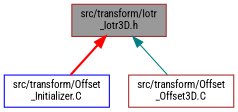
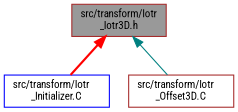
  digraph {
    fontname="Roboto Condensed"
    node [color=brown fillcolor=white fontname="Roboto Condensed" fontsize=10 shape=box style=filled]
    edge [dir=back fontname="Roboto Condensed" fontsize=10 labelfontname=Helvetica labelfontsize=10]
    n1 [fillcolor=grey60 fontcolor=black height=0.2 label="src/transform/Iotr\l_Iotr3D.h" width=0.4]
-   n2 [color=blue height=0.2 label="src/transform/Offset\l_Initializer.C" width=0.4]
-   n3 [height=0.2 label="src/transform/Offset\l_Offset3D.C" width=0.4]
+   n2 [color=blue height=0.2 label="src/transform/Iotr\l_Initializer.C" width=0.4]
+   n3 [height=0.2 label="src/transform/Iotr\l_Offset3D.C" width=0.4]
    n1 -> n2 [color=red style=bold]
    n1 -> n3 [color=teal style=solid]
  }
